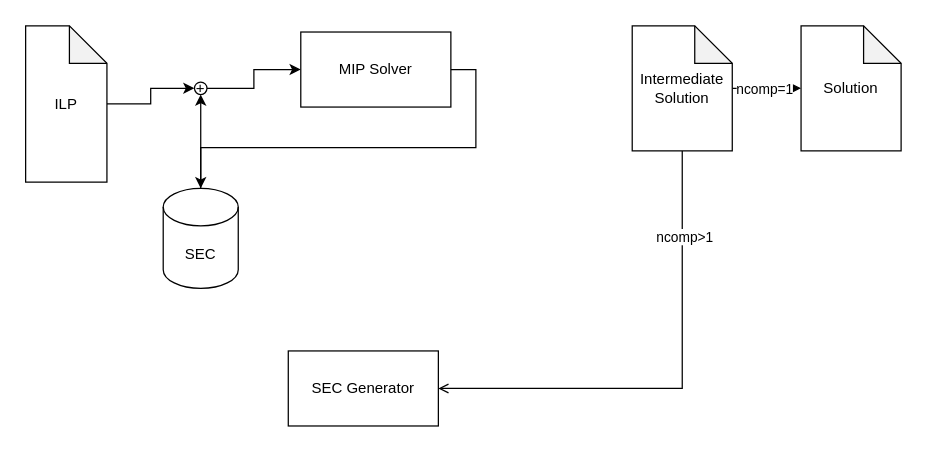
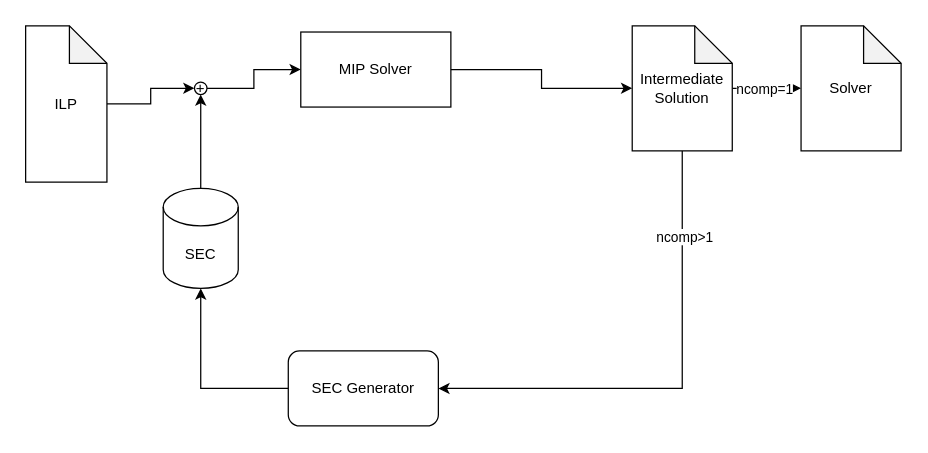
  <mxCell id="0" />
  <mxCell id="1" parent="0" />
  <mxCell id="2" style="edgeStyle=orthogonalEdgeStyle;rounded=0;orthogonalLoop=1;jettySize=auto;html=1;entryX=0;entryY=0.5;entryDx=0;entryDy=0;" edge="1" parent="1" source="3" target="17"><mxGeometry relative="1" as="geometry" /></mxCell>
  <mxCell id="3" value="ILP" style="shape=note;whiteSpace=wrap;html=1;backgroundOutline=1;darkOpacity=0.05;" vertex="1" parent="1"><mxGeometry x="20" y="20" width="65" height="125" as="geometry" /></mxCell>
  <mxCell id="4" value="MIP Solver" style="rounded=0;whiteSpace=wrap;html=1;" vertex="1" parent="1"><mxGeometry x="240" y="25" width="120" height="60" as="geometry" /></mxCell>
- <mxCell id="5" value="SEC Generator" style="rounded=0;whiteSpace=wrap;html=1;" vertex="1" parent="1"><mxGeometry x="230" y="280" width="120" height="60" as="geometry" /></mxCell>
- <mxCell id="6" style="edgeStyle=orthogonalEdgeStyle;rounded=0;orthogonalLoop=1;jettySize=auto;html=1;exitX=0.5;exitY=1;exitDx=0;exitDy=0;exitPerimeter=0;entryX=1;entryY=0.5;entryDx=0;entryDy=0;endArrow=open;" edge="1" parent="1" source="10" target="5"><mxGeometry relative="1" as="geometry" /></mxCell>
+ <mxCell id="5" value="SEC Generator" style="whiteSpace=wrap;html=1;rounded=1;" vertex="1" parent="1"><mxGeometry x="230" y="280" width="120" height="60" as="geometry" /></mxCell>
+ <mxCell id="6" style="edgeStyle=orthogonalEdgeStyle;rounded=0;orthogonalLoop=1;jettySize=auto;html=1;exitX=0.5;exitY=1;exitDx=0;exitDy=0;exitPerimeter=0;entryX=1;entryY=0.5;entryDx=0;entryDy=0;" edge="1" parent="1" source="10" target="5"><mxGeometry relative="1" as="geometry" /></mxCell>
  <mxCell id="7" value="ncomp&amp;gt;1" style="edgeLabel;html=1;align=center;verticalAlign=middle;resizable=0;points=[];" vertex="1" connectable="0" parent="6"><mxGeometry x="-0.646" y="1" relative="1" as="geometry"><mxPoint as="offset" /></mxGeometry></mxCell>
  <mxCell id="8" style="edgeStyle=orthogonalEdgeStyle;rounded=0;orthogonalLoop=1;jettySize=auto;html=1;" edge="1" parent="1" source="10"><mxGeometry relative="1" as="geometry"><mxPoint x="640" y="70" as="targetPoint" /></mxGeometry></mxCell>
  <mxCell id="9" value="ncomp=1" style="edgeLabel;html=1;align=center;verticalAlign=middle;resizable=0;points=[];" vertex="1" connectable="0" parent="8"><mxGeometry x="-0.097" y="-4" relative="1" as="geometry"><mxPoint y="-4" as="offset" /></mxGeometry></mxCell>
  <mxCell id="10" value="Intermediate&lt;br&gt;Solution" style="shape=note;whiteSpace=wrap;html=1;backgroundOutline=1;darkOpacity=0.05;" vertex="1" parent="1"><mxGeometry x="505" y="20" width="80" height="100" as="geometry" /></mxCell>
- <mxCell id="11" style="edgeStyle=orthogonalEdgeStyle;rounded=0;orthogonalLoop=1;jettySize=auto;html=1;exitX=1;exitY=0.5;exitDx=0;exitDy=0;" edge="1" parent="1" source="4" target="14"><mxGeometry relative="1" as="geometry" /></mxCell>
- <mxCell id="12" value="Solution" style="shape=note;whiteSpace=wrap;html=1;backgroundOutline=1;darkOpacity=0.05;" vertex="1" parent="1"><mxGeometry x="640" y="20" width="80" height="100" as="geometry" /></mxCell>
+ <mxCell id="11" style="edgeStyle=orthogonalEdgeStyle;rounded=0;orthogonalLoop=1;jettySize=auto;html=1;exitX=1;exitY=0.5;exitDx=0;exitDy=0;entryX=0;entryY=0.5;entryDx=0;entryDy=0;entryPerimeter=0;" edge="1" parent="1" source="4" target="10"><mxGeometry relative="1" as="geometry" /></mxCell>
+ <mxCell id="12" value="Solver" style="shape=note;whiteSpace=wrap;html=1;backgroundOutline=1;darkOpacity=0.05;" vertex="1" parent="1"><mxGeometry x="640" y="20" width="80" height="100" as="geometry" /></mxCell>
  <mxCell id="13" style="edgeStyle=orthogonalEdgeStyle;rounded=0;orthogonalLoop=1;jettySize=auto;html=1;exitX=0.5;exitY=0;exitDx=0;exitDy=0;exitPerimeter=0;entryX=0.5;entryY=1;entryDx=0;entryDy=0;" edge="1" parent="1" source="14" target="17"><mxGeometry relative="1" as="geometry" /></mxCell>
  <mxCell id="14" value="SEC" style="shape=cylinder3;whiteSpace=wrap;html=1;boundedLbl=1;backgroundOutline=1;size=15;" vertex="1" parent="1"><mxGeometry x="130" y="150" width="60" height="80" as="geometry" /></mxCell>
+ <mxCell id="15" style="edgeStyle=orthogonalEdgeStyle;rounded=0;orthogonalLoop=1;jettySize=auto;html=1;entryX=0.5;entryY=1;entryDx=0;entryDy=0;entryPerimeter=0;" edge="1" parent="1" source="5" target="14"><mxGeometry relative="1" as="geometry" /></mxCell>
  <mxCell id="16" style="edgeStyle=orthogonalEdgeStyle;rounded=0;orthogonalLoop=1;jettySize=auto;html=1;entryX=0;entryY=0.5;entryDx=0;entryDy=0;" edge="1" parent="1" source="17" target="4"><mxGeometry relative="1" as="geometry" /></mxCell>
  <mxCell id="17" value="+" style="ellipse;whiteSpace=wrap;html=1;aspect=fixed;" vertex="1" parent="1"><mxGeometry x="155" y="65" width="10" height="10" as="geometry" /></mxCell>
